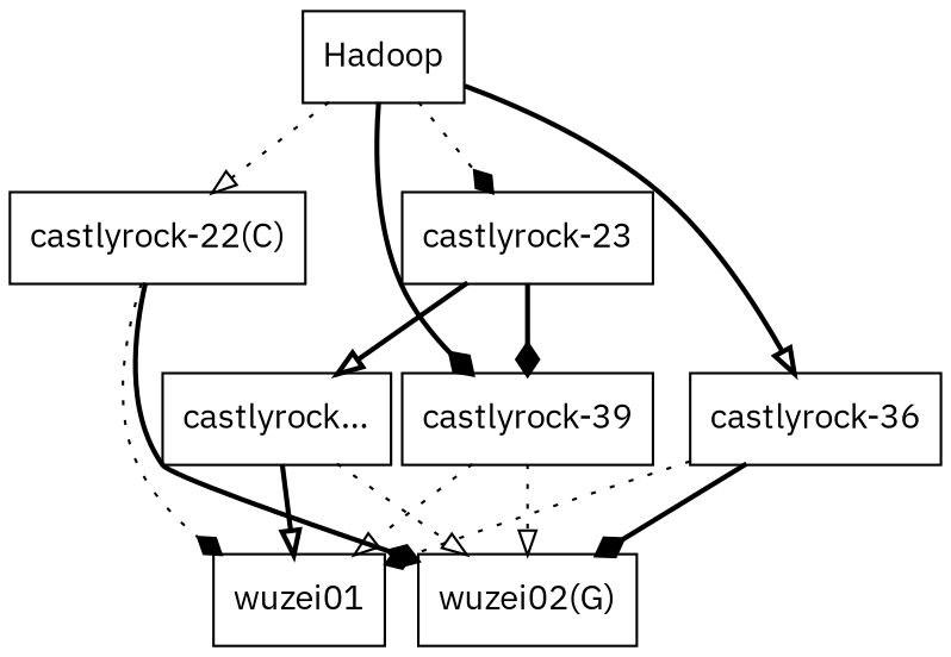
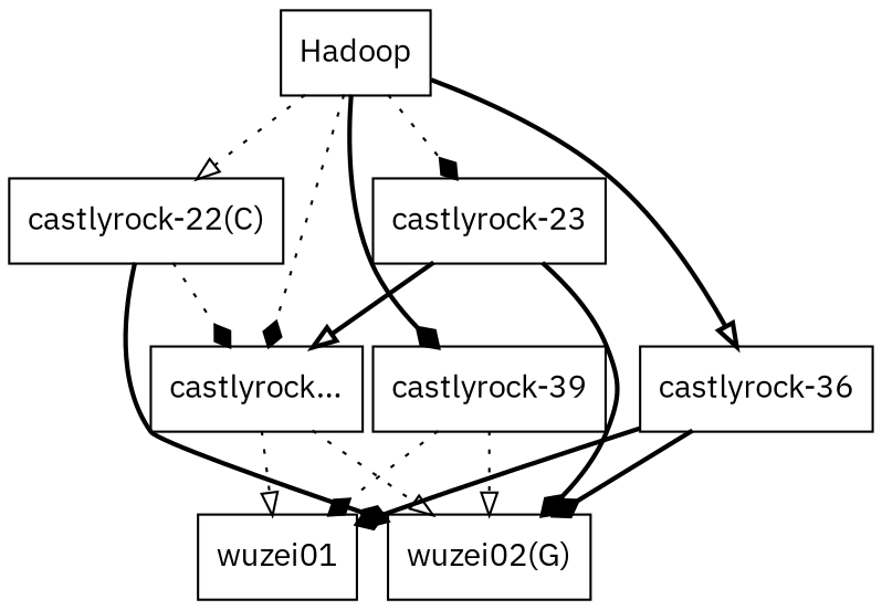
  digraph {
    fontname="IBM Plex Sans"
    nodesep=0.05
    rankdir=TB
    node [fontname="IBM Plex Sans" shape=record]
    edge [arrowhead=diamond fontname="IBM Plex Sans" side=left style=dotted]
    Hadoop
    "castlyrock-22(C)"
    "castlyrock-23"
    "castlyrock..."
    "castlyrock-36"
    "castlyrock-39"
    wuzei01
    "wuzei02(G)"
    Hadoop -> "castlyrock-22(C)" [arrowhead=onormal]
    Hadoop -> "castlyrock-23"
+   Hadoop -> "castlyrock..."
    Hadoop -> "castlyrock-36" [arrowhead=onormal style=bold]
    Hadoop -> "castlyrock-39" [style=bold]
-   "castlyrock-22(C)" -> wuzei01
+   "castlyrock-22(C)" -> "castlyrock..."
    "castlyrock-22(C)" -> "wuzei02(G)" [style=bold]
    "castlyrock-23" -> "castlyrock..." [arrowhead=onormal style=bold]
-   "castlyrock-23" -> "castlyrock-39" [style=bold]
-   "castlyrock..." -> wuzei01 [arrowhead=onormal style=bold]
+   "castlyrock-23" -> "wuzei02(G)" [style=bold]
+   "castlyrock..." -> wuzei01 [arrowhead=onormal]
    "castlyrock..." -> "wuzei02(G)" [arrowhead=onormal]
-   "castlyrock-36" -> wuzei01
+   "castlyrock-36" -> wuzei01 [style=bold]
    "castlyrock-36" -> "wuzei02(G)" [style=bold]
-   "castlyrock-39" -> wuzei01 [arrowhead=onormal]
+   "castlyrock-39" -> wuzei01
    "castlyrock-39" -> "wuzei02(G)" [arrowhead=onormal]
  }
